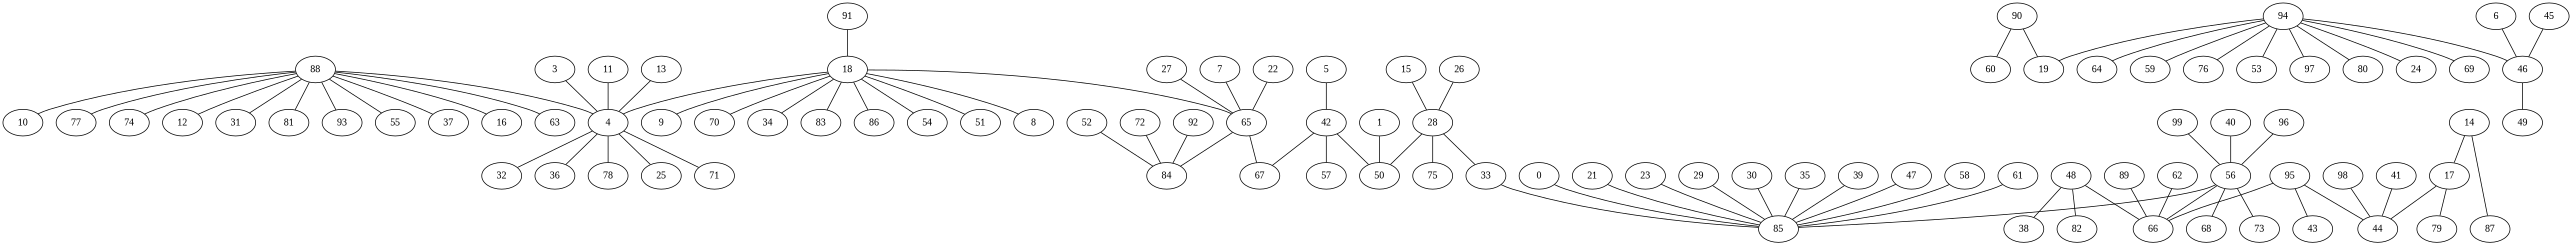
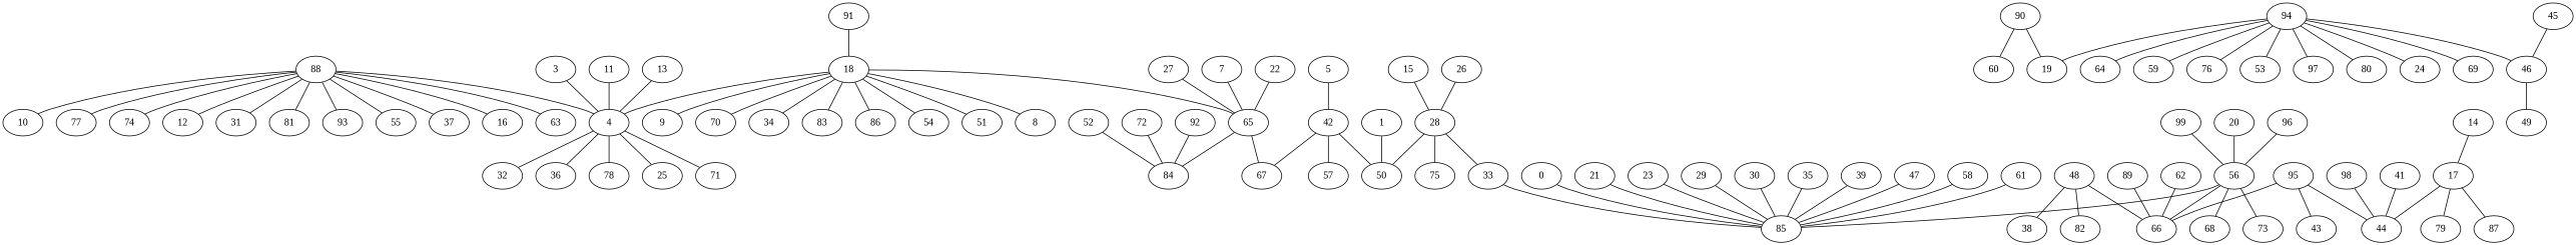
  graph {
    fontname="Liberation Serif"
    node [fontname="Liberation Serif"]
    edge [fontname="Liberation Serif"]
    88
    37
    16
    63
    10
    77
    74
    12
    31
    81
    93
    55
    4
    32
    36
    78
    25
    71
    89
    66
    90
    19
    60
    91
    18
    86
    54
    51
    8
    9
    70
    34
    83
    65
    84
    67
    92
    94
    46
    64
    59
    76
    53
    97
    80
    24
    69
    49
    95
    43
    44
    96
    56
    85
    68
    73
    98
    11
    99
    13
    14
    17
    79
    87
    15
    28
    50
    75
    33
    0
    1
    3
    5
    42
    57
-   6
    7
    21
    22
    23
    26
    27
    29
    30
    35
    39
-   40
+   40 [label=20]
    41
    45
    47
    48
    38
    82
    52
    58
    61
    62
    72
    88 -- 37
    88 -- 16
    88 -- 63
    88 -- 10
    88 -- 77
    88 -- 74
    88 -- 12
    88 -- 31
    88 -- 81
    88 -- 93
    88 -- 55
    88 -- 4
    4 -- 32
    4 -- 36
    4 -- 78
    4 -- 25
    4 -- 71
    89 -- 66
    90 -- 19
    90 -- 60
    91 -- 18
    18 -- 4
    18 -- 86
    18 -- 54
    18 -- 51
    18 -- 8
    18 -- 9
    18 -- 70
    18 -- 34
    18 -- 83
    18 -- 65
    65 -- 84
    65 -- 67
    92 -- 84
    94 -- 19
    94 -- 46
    94 -- 64
    94 -- 59
    94 -- 76
    94 -- 53
    94 -- 97
    94 -- 80
    94 -- 24
    94 -- 69
    46 -- 49
    95 -- 66
    95 -- 43
    95 -- 44
    96 -- 56
    56 -- 66
    56 -- 85
    56 -- 68
    56 -- 73
    98 -- 44
    11 -- 4
    99 -- 56
    13 -- 4
    14 -- 17
    17 -- 44
    17 -- 79
-   14 -- 87
+   17 -- 87
    15 -- 28
    28 -- 50
    28 -- 75
    28 -- 33
    33 -- 85
    0 -- 85
    1 -- 50
    3 -- 4
    5 -- 42
    42 -- 67
    42 -- 50
    42 -- 57
-   6 -- 46
    7 -- 65
    21 -- 85
    22 -- 65
    23 -- 85
    26 -- 28
    27 -- 65
    29 -- 85
    30 -- 85
    35 -- 85
    39 -- 85
    40 -- 56
    41 -- 44
    45 -- 46
    47 -- 85
    48 -- 66
    48 -- 38
    48 -- 82
    52 -- 84
    58 -- 85
    61 -- 85
    62 -- 66
    72 -- 84
  }
